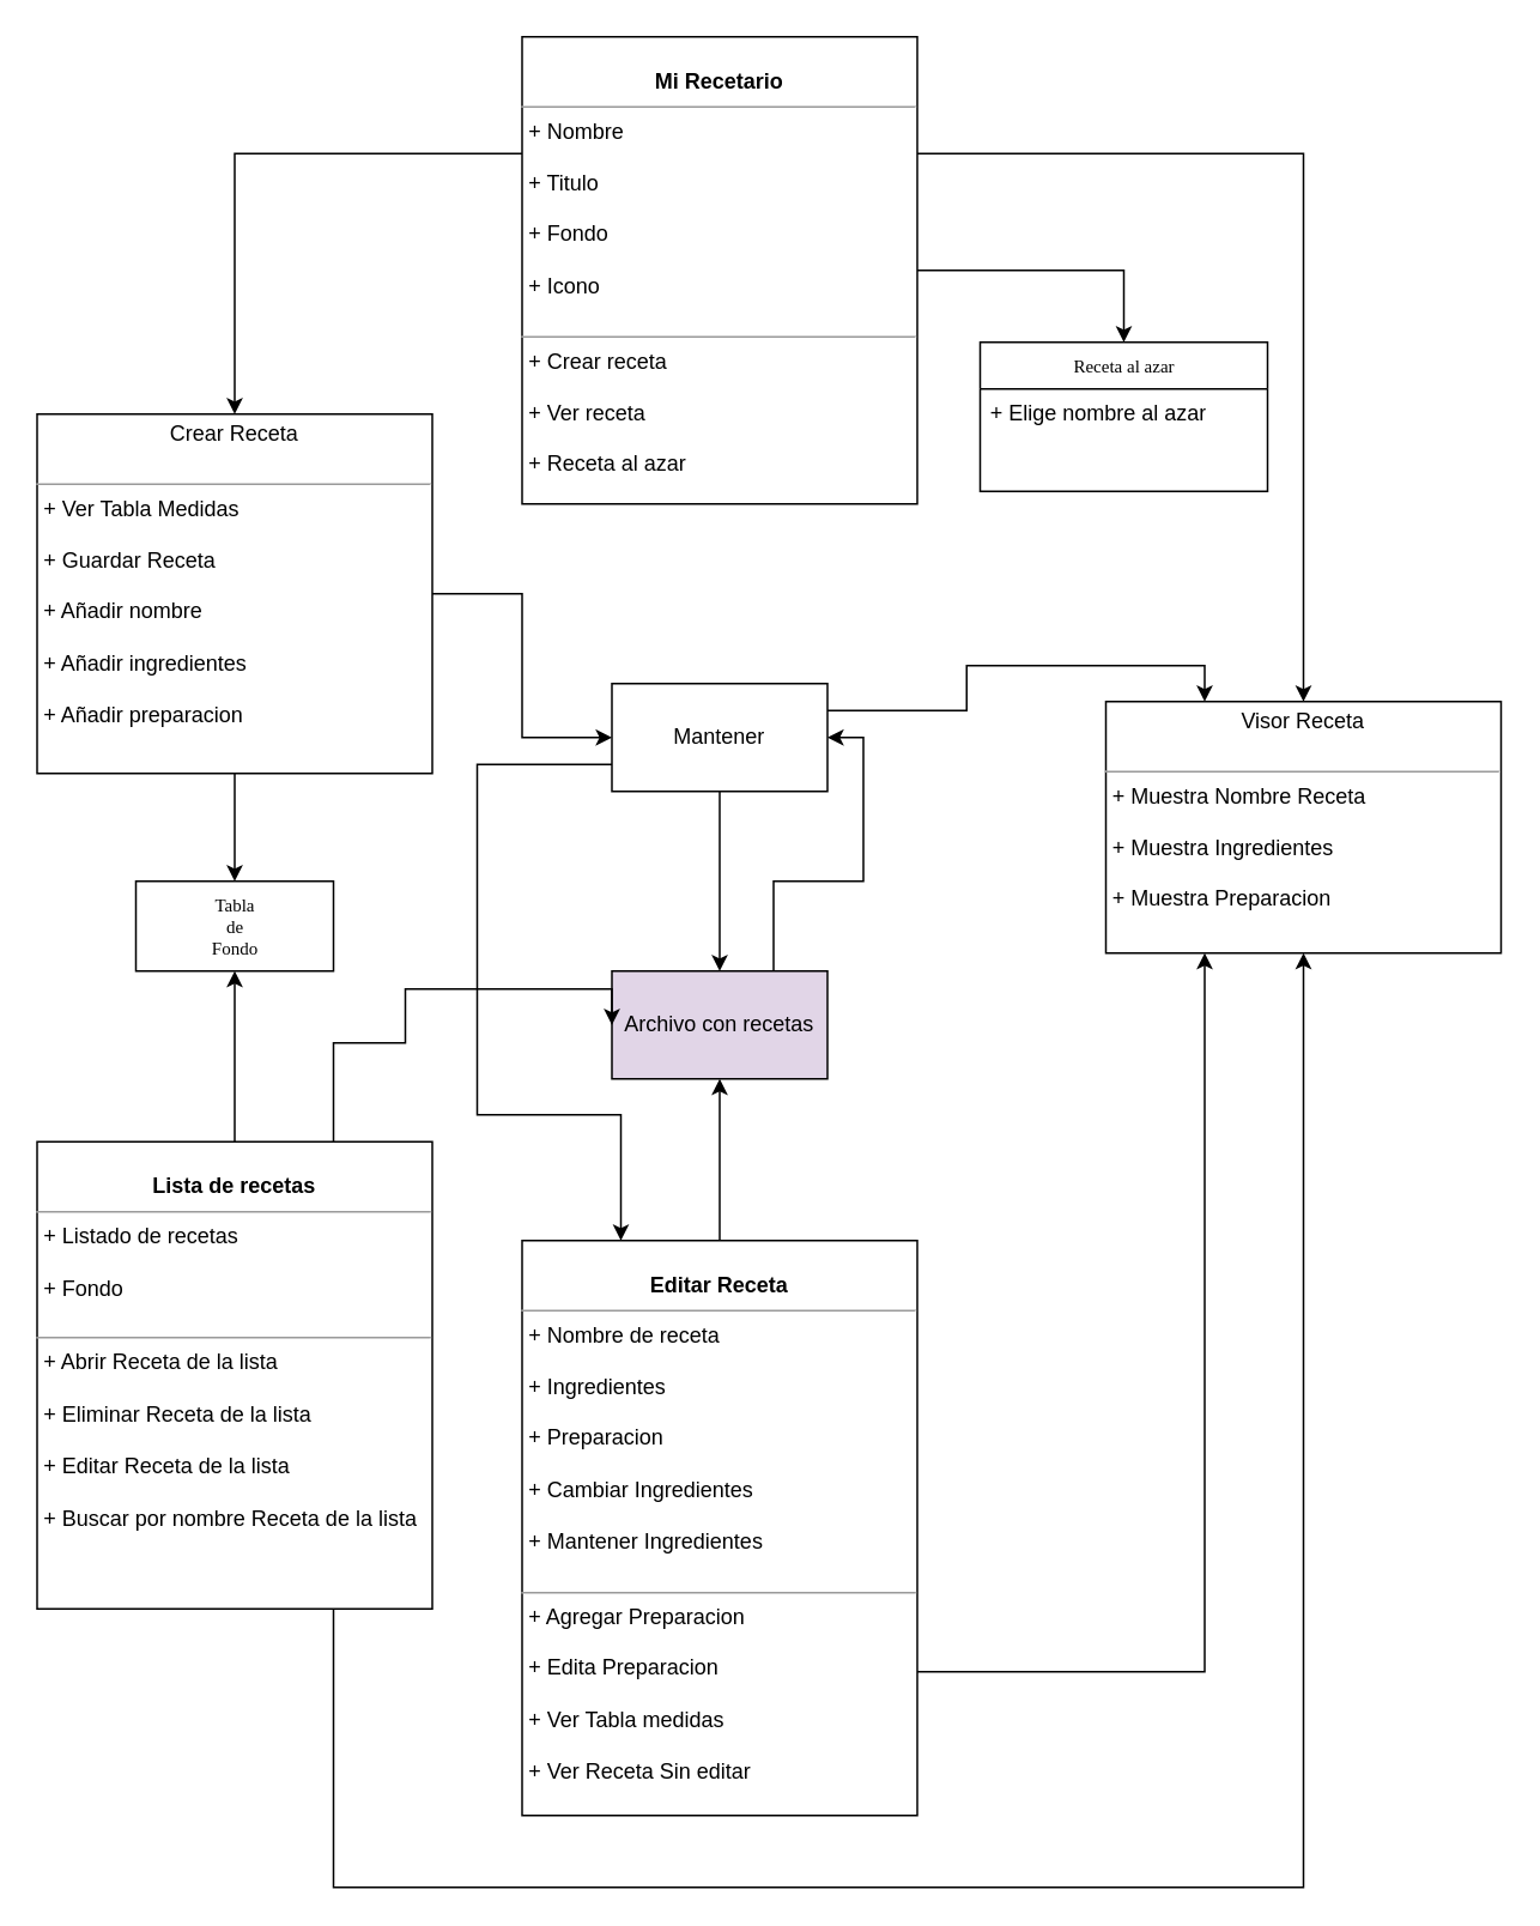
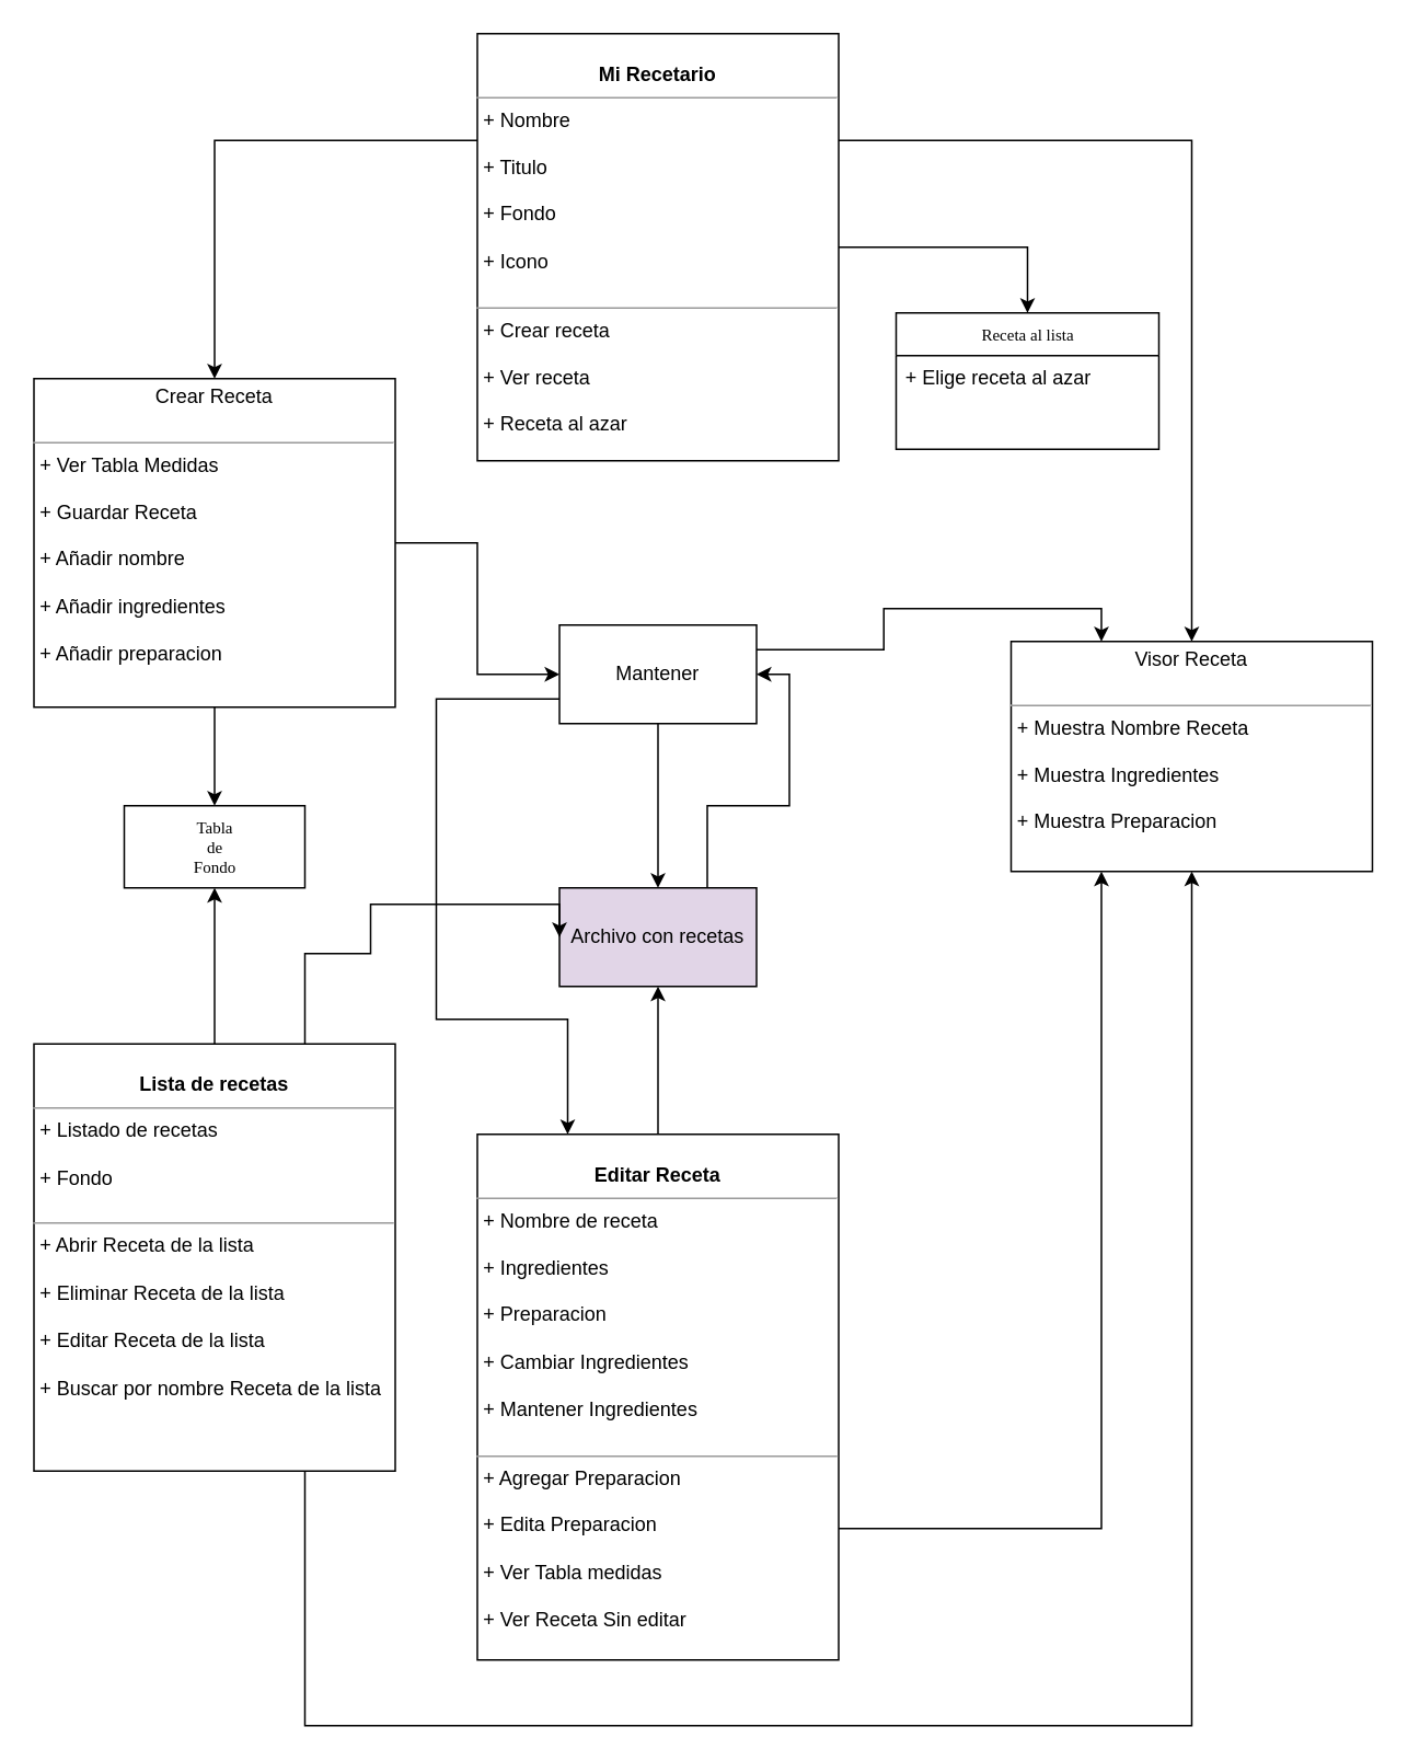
  <mxCell id="0" />
  <mxCell id="1" parent="0" />
- <mxCell id="2" value="Receta al azar" style="swimlane;html=1;fontStyle=0;childLayout=stackLayout;horizontal=1;startSize=26;fillColor=none;horizontalStack=0;resizeParent=1;resizeLast=0;collapsible=1;marginBottom=0;swimlaneFillColor=#ffffff;rounded=0;shadow=0;comic=0;labelBackgroundColor=none;strokeWidth=1;fontFamily=Verdana;fontSize=10;align=center;" parent="1" vertex="1"><mxGeometry x="545" y="190" width="160" height="83" as="geometry"><mxRectangle x="85" y="410" width="110" height="30" as="alternateBounds" /></mxGeometry></mxCell>
- <mxCell id="3" value="+ Elige nombre al azar" style="text;html=1;strokeColor=none;fillColor=none;align=left;verticalAlign=top;spacingLeft=4;spacingRight=4;whiteSpace=wrap;overflow=hidden;rotatable=0;points=[[0,0.5],[1,0.5]];portConstraint=eastwest;" parent="2" vertex="1"><mxGeometry y="26" width="160" height="26" as="geometry" /></mxCell>
+ <mxCell id="2" value="Receta al lista" style="swimlane;html=1;fontStyle=0;childLayout=stackLayout;horizontal=1;startSize=26;fillColor=none;horizontalStack=0;resizeParent=1;resizeLast=0;collapsible=1;marginBottom=0;swimlaneFillColor=#ffffff;rounded=0;shadow=0;comic=0;labelBackgroundColor=none;strokeWidth=1;fontFamily=Verdana;fontSize=10;align=center;" parent="1" vertex="1"><mxGeometry x="545" y="190" width="160" height="83" as="geometry"><mxRectangle x="85" y="410" width="110" height="30" as="alternateBounds" /></mxGeometry></mxCell>
+ <mxCell id="3" value="+ Elige receta al azar" style="text;html=1;strokeColor=none;fillColor=none;align=left;verticalAlign=top;spacingLeft=4;spacingRight=4;whiteSpace=wrap;overflow=hidden;rotatable=0;points=[[0,0.5],[1,0.5]];portConstraint=eastwest;" parent="2" vertex="1"><mxGeometry y="26" width="160" height="26" as="geometry" /></mxCell>
  <mxCell id="4" value="Tabla &lt;br&gt;de&lt;br&gt;Fondo" style="html=1;rounded=0;shadow=0;comic=0;labelBackgroundColor=none;strokeWidth=1;fontFamily=Verdana;fontSize=10;align=center;" parent="1" vertex="1"><mxGeometry x="75" y="490" width="110" height="50" as="geometry" /></mxCell>
  <mxCell id="5" style="edgeStyle=orthogonalEdgeStyle;rounded=0;orthogonalLoop=1;jettySize=auto;html=1;exitX=0;exitY=0.25;exitDx=0;exitDy=0;entryX=0.5;entryY=0;entryDx=0;entryDy=0;" parent="1" source="8" target="17" edge="1"><mxGeometry relative="1" as="geometry" /></mxCell>
  <mxCell id="6" style="edgeStyle=orthogonalEdgeStyle;rounded=0;orthogonalLoop=1;jettySize=auto;html=1;exitX=1;exitY=0.5;exitDx=0;exitDy=0;entryX=0.5;entryY=0;entryDx=0;entryDy=0;" parent="1" source="8" target="2" edge="1"><mxGeometry relative="1" as="geometry" /></mxCell>
  <mxCell id="7" style="edgeStyle=orthogonalEdgeStyle;rounded=0;orthogonalLoop=1;jettySize=auto;html=1;exitX=1;exitY=0.25;exitDx=0;exitDy=0;entryX=0.5;entryY=0;entryDx=0;entryDy=0;" edge="1" parent="1" source="8" target="25"><mxGeometry relative="1" as="geometry" /></mxCell>
  <mxCell id="8" value="&lt;p style=&quot;margin:0px;margin-top:4px;text-align:center;&quot;&gt;&lt;br&gt;&lt;b&gt;Mi Recetario&lt;/b&gt;&lt;/p&gt;&lt;hr size=&quot;1&quot;&gt;&lt;p style=&quot;margin:0px;margin-left:4px;&quot;&gt;+ Nombre&lt;/p&gt;&lt;p style=&quot;margin:0px;margin-left:4px;&quot;&gt;&lt;br&gt;+ Titulo&lt;/p&gt;&lt;p style=&quot;margin:0px;margin-left:4px;&quot;&gt;&lt;br&gt;&lt;/p&gt;&lt;p style=&quot;margin:0px;margin-left:4px;&quot;&gt;+ Fondo&lt;/p&gt;&lt;p style=&quot;margin:0px;margin-left:4px;&quot;&gt;&lt;br&gt;&lt;/p&gt;&lt;p style=&quot;margin:0px;margin-left:4px;&quot;&gt;+ Icono&lt;/p&gt;&lt;p style=&quot;margin:0px;margin-left:4px;&quot;&gt;&lt;br&gt;&lt;/p&gt;&lt;hr size=&quot;1&quot;&gt;&lt;p style=&quot;margin:0px;margin-left:4px;&quot;&gt;+ Crear receta&lt;/p&gt;&lt;p style=&quot;margin:0px;margin-left:4px;&quot;&gt;&lt;br&gt;+ Ver receta&lt;/p&gt;&lt;p style=&quot;margin:0px;margin-left:4px;&quot;&gt;&lt;br&gt;&lt;/p&gt;&lt;p style=&quot;margin:0px;margin-left:4px;&quot;&gt;+ Receta al azar&amp;nbsp;&lt;/p&gt;" style="verticalAlign=top;align=left;overflow=fill;fontSize=12;fontFamily=Helvetica;html=1;rounded=0;shadow=0;comic=0;labelBackgroundColor=none;strokeWidth=1" parent="1" vertex="1"><mxGeometry x="290" y="20" width="220" height="260" as="geometry" /></mxCell>
  <mxCell id="9" value="" style="edgeStyle=orthogonalEdgeStyle;rounded=0;orthogonalLoop=1;jettySize=auto;html=1;" parent="1" source="12" target="14" edge="1"><mxGeometry relative="1" as="geometry" /></mxCell>
  <mxCell id="10" style="edgeStyle=orthogonalEdgeStyle;rounded=0;orthogonalLoop=1;jettySize=auto;html=1;exitX=0;exitY=0.75;exitDx=0;exitDy=0;entryX=0.25;entryY=0;entryDx=0;entryDy=0;" parent="1" source="12" target="24" edge="1"><mxGeometry relative="1" as="geometry"><Array as="points"><mxPoint x="265" y="425" /><mxPoint x="265" y="620" /><mxPoint x="345" y="620" /></Array></mxGeometry></mxCell>
  <mxCell id="11" style="edgeStyle=orthogonalEdgeStyle;rounded=0;orthogonalLoop=1;jettySize=auto;html=1;exitX=1;exitY=0.25;exitDx=0;exitDy=0;entryX=0.25;entryY=0;entryDx=0;entryDy=0;" edge="1" parent="1" source="12" target="25"><mxGeometry relative="1" as="geometry" /></mxCell>
  <mxCell id="12" value="Mantener" style="rounded=0;whiteSpace=wrap;html=1;" parent="1" vertex="1"><mxGeometry x="340" y="380" width="120" height="60" as="geometry" /></mxCell>
  <mxCell id="13" style="edgeStyle=orthogonalEdgeStyle;rounded=0;orthogonalLoop=1;jettySize=auto;html=1;exitX=0.75;exitY=0;exitDx=0;exitDy=0;entryX=1;entryY=0.5;entryDx=0;entryDy=0;" parent="1" source="14" target="12" edge="1"><mxGeometry relative="1" as="geometry" /></mxCell>
  <mxCell id="14" value="Archivo con recetas" style="rounded=0;whiteSpace=wrap;html=1;fillColor=#e1d5e7;" parent="1" vertex="1"><mxGeometry x="340" y="540" width="120" height="60" as="geometry" /></mxCell>
  <mxCell id="15" style="edgeStyle=orthogonalEdgeStyle;rounded=0;orthogonalLoop=1;jettySize=auto;html=1;exitX=1;exitY=0.5;exitDx=0;exitDy=0;entryX=0;entryY=0.5;entryDx=0;entryDy=0;" parent="1" source="17" target="12" edge="1"><mxGeometry relative="1" as="geometry" /></mxCell>
  <mxCell id="16" value="" style="edgeStyle=orthogonalEdgeStyle;rounded=0;orthogonalLoop=1;jettySize=auto;html=1;" parent="1" source="17" target="4" edge="1"><mxGeometry relative="1" as="geometry" /></mxCell>
  <mxCell id="17" value="&lt;p style=&quot;margin:0px;margin-top:4px;text-align:center;&quot;&gt;Crear Receta&lt;/p&gt;&lt;p style=&quot;margin:0px;margin-left:4px;&quot;&gt;&lt;br&gt;&lt;/p&gt;&lt;hr size=&quot;1&quot;&gt;&lt;p style=&quot;border-color: var(--border-color); margin: 0px 0px 0px 4px;&quot;&gt;+ Ver Tabla Medidas&lt;/p&gt;&lt;p style=&quot;border-color: var(--border-color); margin: 0px 0px 0px 4px;&quot;&gt;&lt;br style=&quot;border-color: var(--border-color);&quot;&gt;&lt;/p&gt;&lt;p style=&quot;border-color: var(--border-color); margin: 0px 0px 0px 4px;&quot;&gt;+ Guardar Receta&lt;/p&gt;&lt;p style=&quot;margin:0px;margin-left:4px;&quot;&gt;&lt;br&gt;&lt;/p&gt;&lt;p style=&quot;margin:0px;margin-left:4px;&quot;&gt;+ Añadir nombre&lt;/p&gt;&lt;p style=&quot;margin:0px;margin-left:4px;&quot;&gt;&lt;br&gt;+ Añadir ingredientes&lt;/p&gt;&lt;p style=&quot;margin:0px;margin-left:4px;&quot;&gt;&lt;br&gt;&lt;/p&gt;&lt;p style=&quot;margin:0px;margin-left:4px;&quot;&gt;+ Añadir preparacion&amp;nbsp;&lt;/p&gt;" style="verticalAlign=top;align=left;overflow=fill;fontSize=12;fontFamily=Helvetica;html=1;rounded=0;shadow=0;comic=0;labelBackgroundColor=none;strokeWidth=1" parent="1" vertex="1"><mxGeometry x="20" y="230" width="220" height="200" as="geometry" /></mxCell>
  <mxCell id="18" value="" style="edgeStyle=orthogonalEdgeStyle;rounded=0;orthogonalLoop=1;jettySize=auto;html=1;" parent="1" source="21" target="4" edge="1"><mxGeometry relative="1" as="geometry" /></mxCell>
  <mxCell id="19" style="edgeStyle=orthogonalEdgeStyle;rounded=0;orthogonalLoop=1;jettySize=auto;html=1;exitX=0.75;exitY=0;exitDx=0;exitDy=0;entryX=0;entryY=0.5;entryDx=0;entryDy=0;" parent="1" source="21" target="14" edge="1"><mxGeometry relative="1" as="geometry"><Array as="points"><mxPoint x="185" y="580" /><mxPoint x="225" y="580" /><mxPoint x="225" y="550" /></Array></mxGeometry></mxCell>
  <mxCell id="20" style="edgeStyle=orthogonalEdgeStyle;rounded=0;orthogonalLoop=1;jettySize=auto;html=1;exitX=0.75;exitY=1;exitDx=0;exitDy=0;" edge="1" parent="1" source="21" target="25"><mxGeometry relative="1" as="geometry"><Array as="points"><mxPoint x="185" y="1050" /><mxPoint x="725" y="1050" /></Array></mxGeometry></mxCell>
  <mxCell id="21" value="&lt;p style=&quot;margin:0px;margin-top:4px;text-align:center;&quot;&gt;&lt;br&gt;&lt;b&gt;Lista de recetas&lt;/b&gt;&lt;/p&gt;&lt;hr size=&quot;1&quot;&gt;&lt;p style=&quot;margin:0px;margin-left:4px;&quot;&gt;+ Listado de recetas&lt;/p&gt;&lt;p style=&quot;margin:0px;margin-left:4px;&quot;&gt;&lt;br&gt;&lt;/p&gt;&lt;p style=&quot;margin:0px;margin-left:4px;&quot;&gt;+ Fondo&lt;/p&gt;&lt;p style=&quot;margin:0px;margin-left:4px;&quot;&gt;&lt;br&gt;&lt;/p&gt;&lt;hr size=&quot;1&quot;&gt;&lt;p style=&quot;margin:0px;margin-left:4px;&quot;&gt;+ Abrir Receta de la lista&lt;/p&gt;&lt;p style=&quot;margin:0px;margin-left:4px;&quot;&gt;&lt;br&gt;+ Eliminar Receta de la lista&lt;/p&gt;&lt;p style=&quot;margin:0px;margin-left:4px;&quot;&gt;&lt;br&gt;&lt;/p&gt;&lt;p style=&quot;margin:0px;margin-left:4px;&quot;&gt;+ Editar Receta de la lista&lt;/p&gt;&lt;p style=&quot;margin:0px;margin-left:4px;&quot;&gt;&lt;br&gt;&lt;/p&gt;&lt;p style=&quot;margin:0px;margin-left:4px;&quot;&gt;+ Buscar por nombre Receta de la lista&lt;/p&gt;" style="verticalAlign=top;align=left;overflow=fill;fontSize=12;fontFamily=Helvetica;html=1;rounded=0;shadow=0;comic=0;labelBackgroundColor=none;strokeWidth=1" parent="1" vertex="1"><mxGeometry x="20" y="635" width="220" height="260" as="geometry" /></mxCell>
  <mxCell id="22" value="" style="edgeStyle=orthogonalEdgeStyle;rounded=0;orthogonalLoop=1;jettySize=auto;html=1;" parent="1" source="24" target="14" edge="1"><mxGeometry relative="1" as="geometry" /></mxCell>
  <mxCell id="23" style="edgeStyle=orthogonalEdgeStyle;rounded=0;orthogonalLoop=1;jettySize=auto;html=1;exitX=1;exitY=0.75;exitDx=0;exitDy=0;entryX=0.25;entryY=1;entryDx=0;entryDy=0;" edge="1" parent="1" source="24" target="25"><mxGeometry relative="1" as="geometry" /></mxCell>
  <mxCell id="24" value="&lt;p style=&quot;margin:0px;margin-top:4px;text-align:center;&quot;&gt;&lt;br&gt;&lt;b&gt;Editar Receta&lt;/b&gt;&lt;/p&gt;&lt;hr size=&quot;1&quot;&gt;&lt;p style=&quot;margin:0px;margin-left:4px;&quot;&gt;+ Nombre de receta&lt;/p&gt;&lt;p style=&quot;margin:0px;margin-left:4px;&quot;&gt;&lt;br&gt;&lt;/p&gt;&lt;p style=&quot;margin:0px;margin-left:4px;&quot;&gt;+ Ingredientes&lt;/p&gt;&lt;p style=&quot;margin:0px;margin-left:4px;&quot;&gt;&lt;br&gt;&lt;/p&gt;&lt;p style=&quot;margin:0px;margin-left:4px;&quot;&gt;+ Preparacion&lt;/p&gt;&lt;p style=&quot;margin:0px;margin-left:4px;&quot;&gt;&lt;br&gt;&lt;/p&gt;&lt;p style=&quot;margin:0px;margin-left:4px;&quot;&gt;+ Cambiar Ingredientes&lt;br&gt;&lt;/p&gt;&lt;p style=&quot;margin:0px;margin-left:4px;&quot;&gt;&lt;br&gt;&lt;/p&gt;&lt;p style=&quot;margin:0px;margin-left:4px;&quot;&gt;+ Mantener Ingredientes&lt;br&gt;&lt;/p&gt;&lt;p style=&quot;margin:0px;margin-left:4px;&quot;&gt;&lt;br&gt;&lt;/p&gt;&lt;hr size=&quot;1&quot;&gt;&lt;p style=&quot;margin:0px;margin-left:4px;&quot;&gt;+ Agregar Preparacion&lt;br&gt;&lt;/p&gt;&lt;p style=&quot;margin:0px;margin-left:4px;&quot;&gt;&lt;br&gt;&lt;/p&gt;&lt;p style=&quot;margin:0px;margin-left:4px;&quot;&gt;+ Edita Preparacion&lt;br&gt;&lt;/p&gt;&lt;p style=&quot;margin:0px;margin-left:4px;&quot;&gt;&lt;br&gt;&lt;/p&gt;&lt;p style=&quot;margin:0px;margin-left:4px;&quot;&gt;+ Ver Tabla medidas&lt;br&gt;&lt;/p&gt;&lt;p style=&quot;margin:0px;margin-left:4px;&quot;&gt;&lt;br&gt;&lt;/p&gt;&lt;p style=&quot;margin:0px;margin-left:4px;&quot;&gt;+ Ver Receta Sin editar&lt;br&gt;&lt;/p&gt;" style="verticalAlign=top;align=left;overflow=fill;fontSize=12;fontFamily=Helvetica;html=1;rounded=0;shadow=0;comic=0;labelBackgroundColor=none;strokeWidth=1" parent="1" vertex="1"><mxGeometry x="290" y="690" width="220" height="320" as="geometry" /></mxCell>
  <mxCell id="25" value="&lt;p style=&quot;margin:0px;margin-top:4px;text-align:center;&quot;&gt;Visor Receta&lt;/p&gt;&lt;p style=&quot;margin:0px;margin-left:4px;&quot;&gt;&lt;br&gt;&lt;/p&gt;&lt;hr size=&quot;1&quot;&gt;&lt;p style=&quot;border-color: var(--border-color); margin: 0px 0px 0px 4px;&quot;&gt;+ Muestra Nombre Receta&lt;/p&gt;&lt;p style=&quot;border-color: var(--border-color); margin: 0px 0px 0px 4px;&quot;&gt;&lt;br style=&quot;border-color: var(--border-color);&quot;&gt;&lt;/p&gt;&lt;p style=&quot;border-color: var(--border-color); margin: 0px 0px 0px 4px;&quot;&gt;+ Muestra Ingredientes&lt;/p&gt;&lt;p style=&quot;margin:0px;margin-left:4px;&quot;&gt;&lt;br&gt;&lt;/p&gt;&lt;p style=&quot;margin:0px;margin-left:4px;&quot;&gt;+ Muestra Preparacion&lt;/p&gt;&lt;p style=&quot;margin:0px;margin-left:4px;&quot;&gt;&lt;br&gt;&lt;br&gt;&lt;/p&gt;" style="verticalAlign=top;align=left;overflow=fill;fontSize=12;fontFamily=Helvetica;html=1;rounded=0;shadow=0;comic=0;labelBackgroundColor=none;strokeWidth=1" vertex="1" parent="1"><mxGeometry x="615" y="390" width="220" height="140" as="geometry" /></mxCell>
